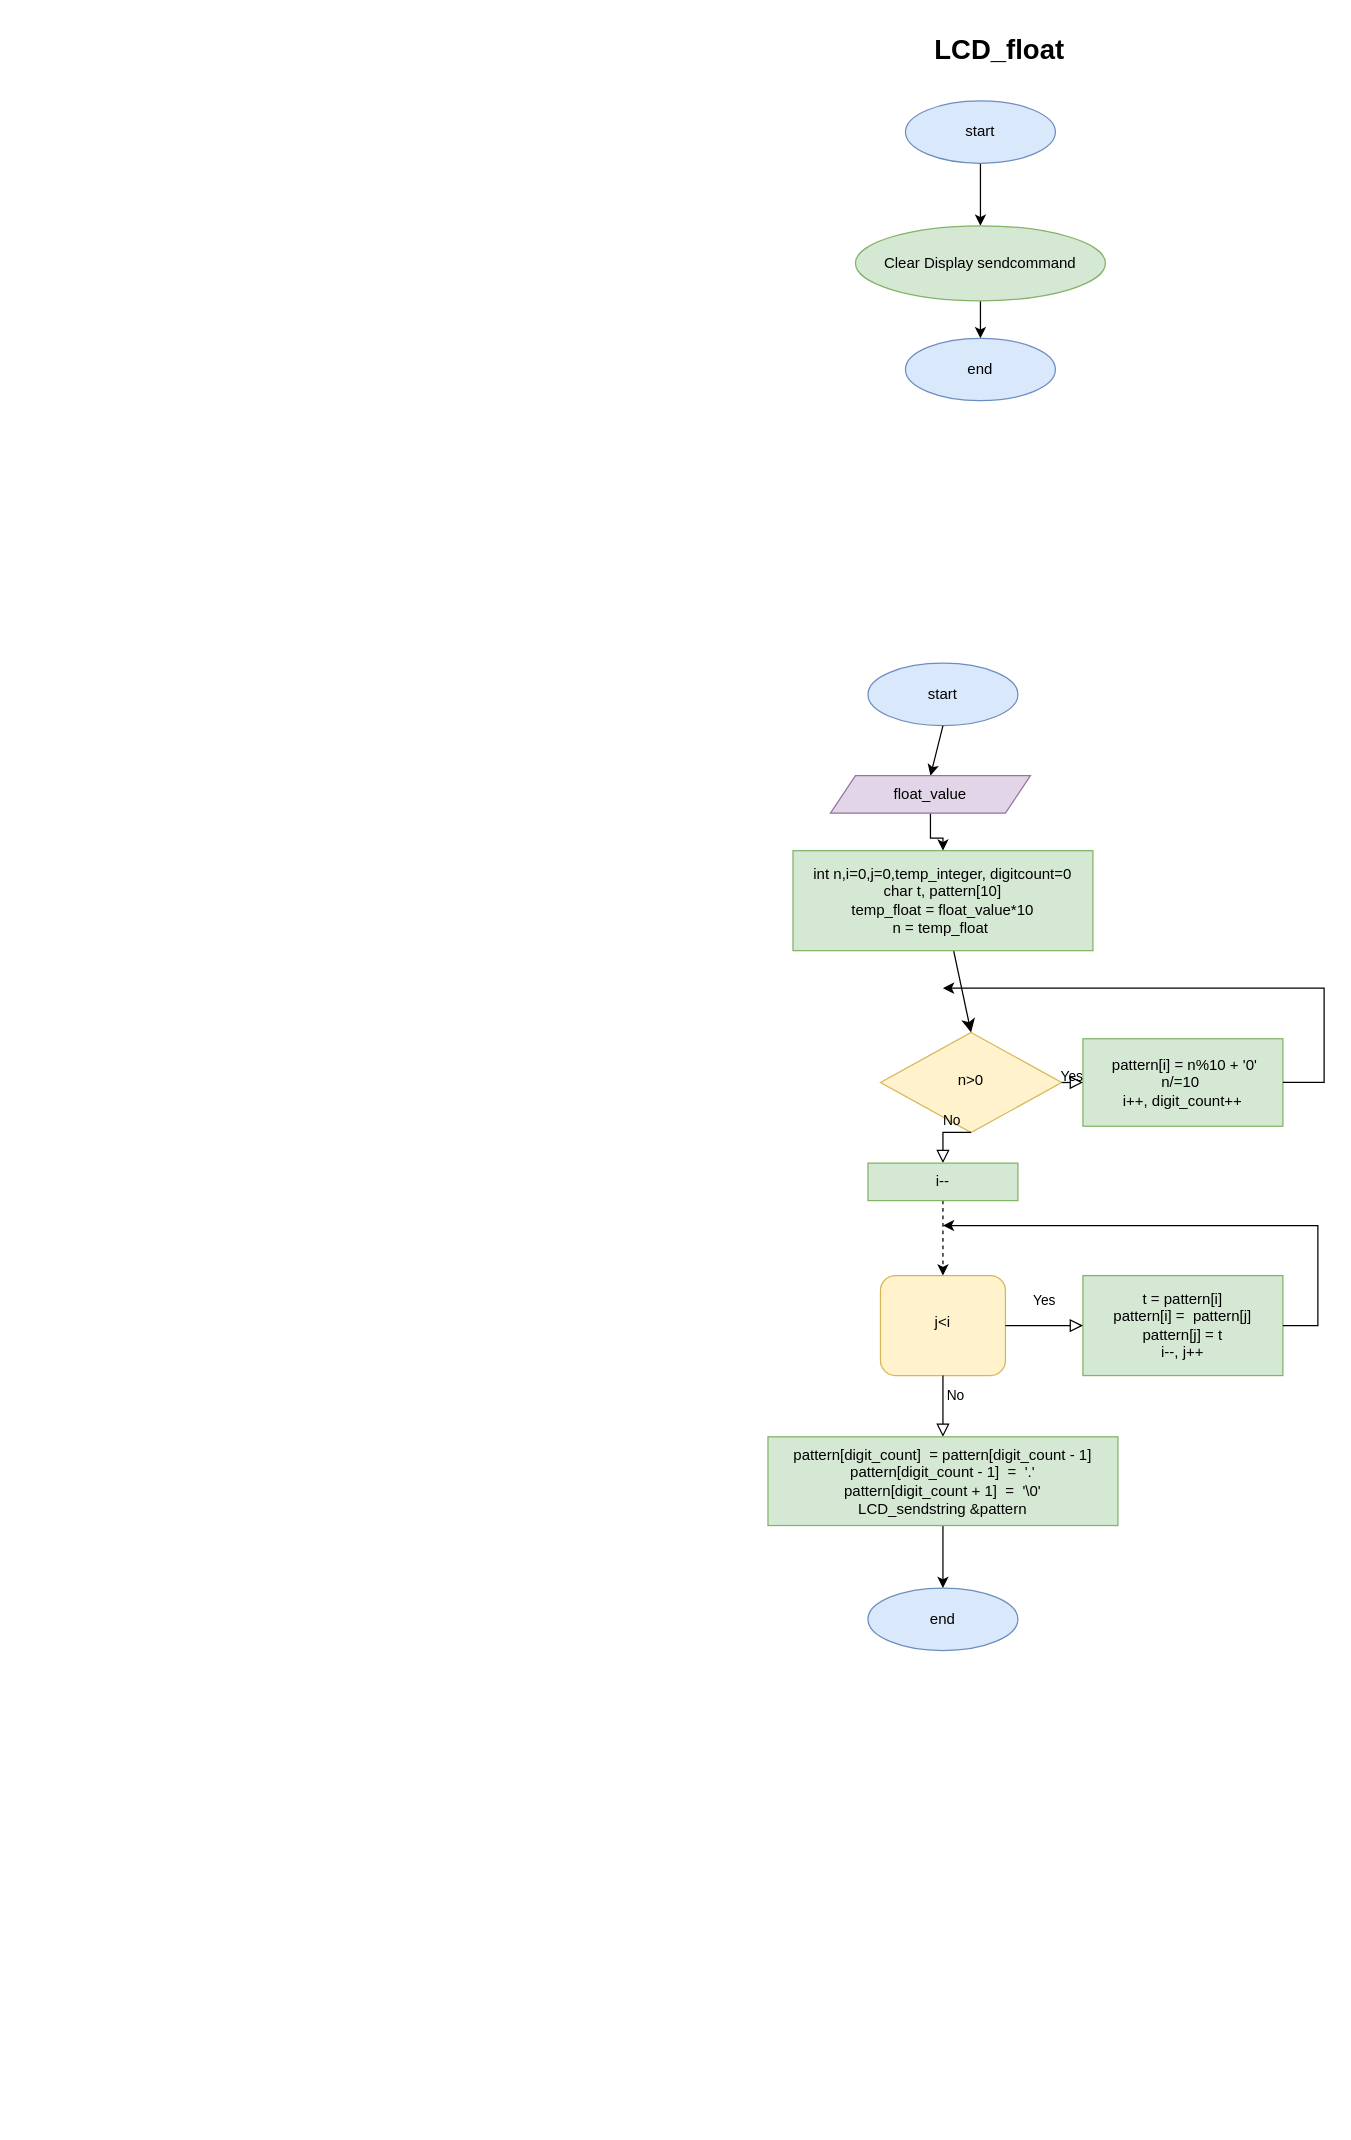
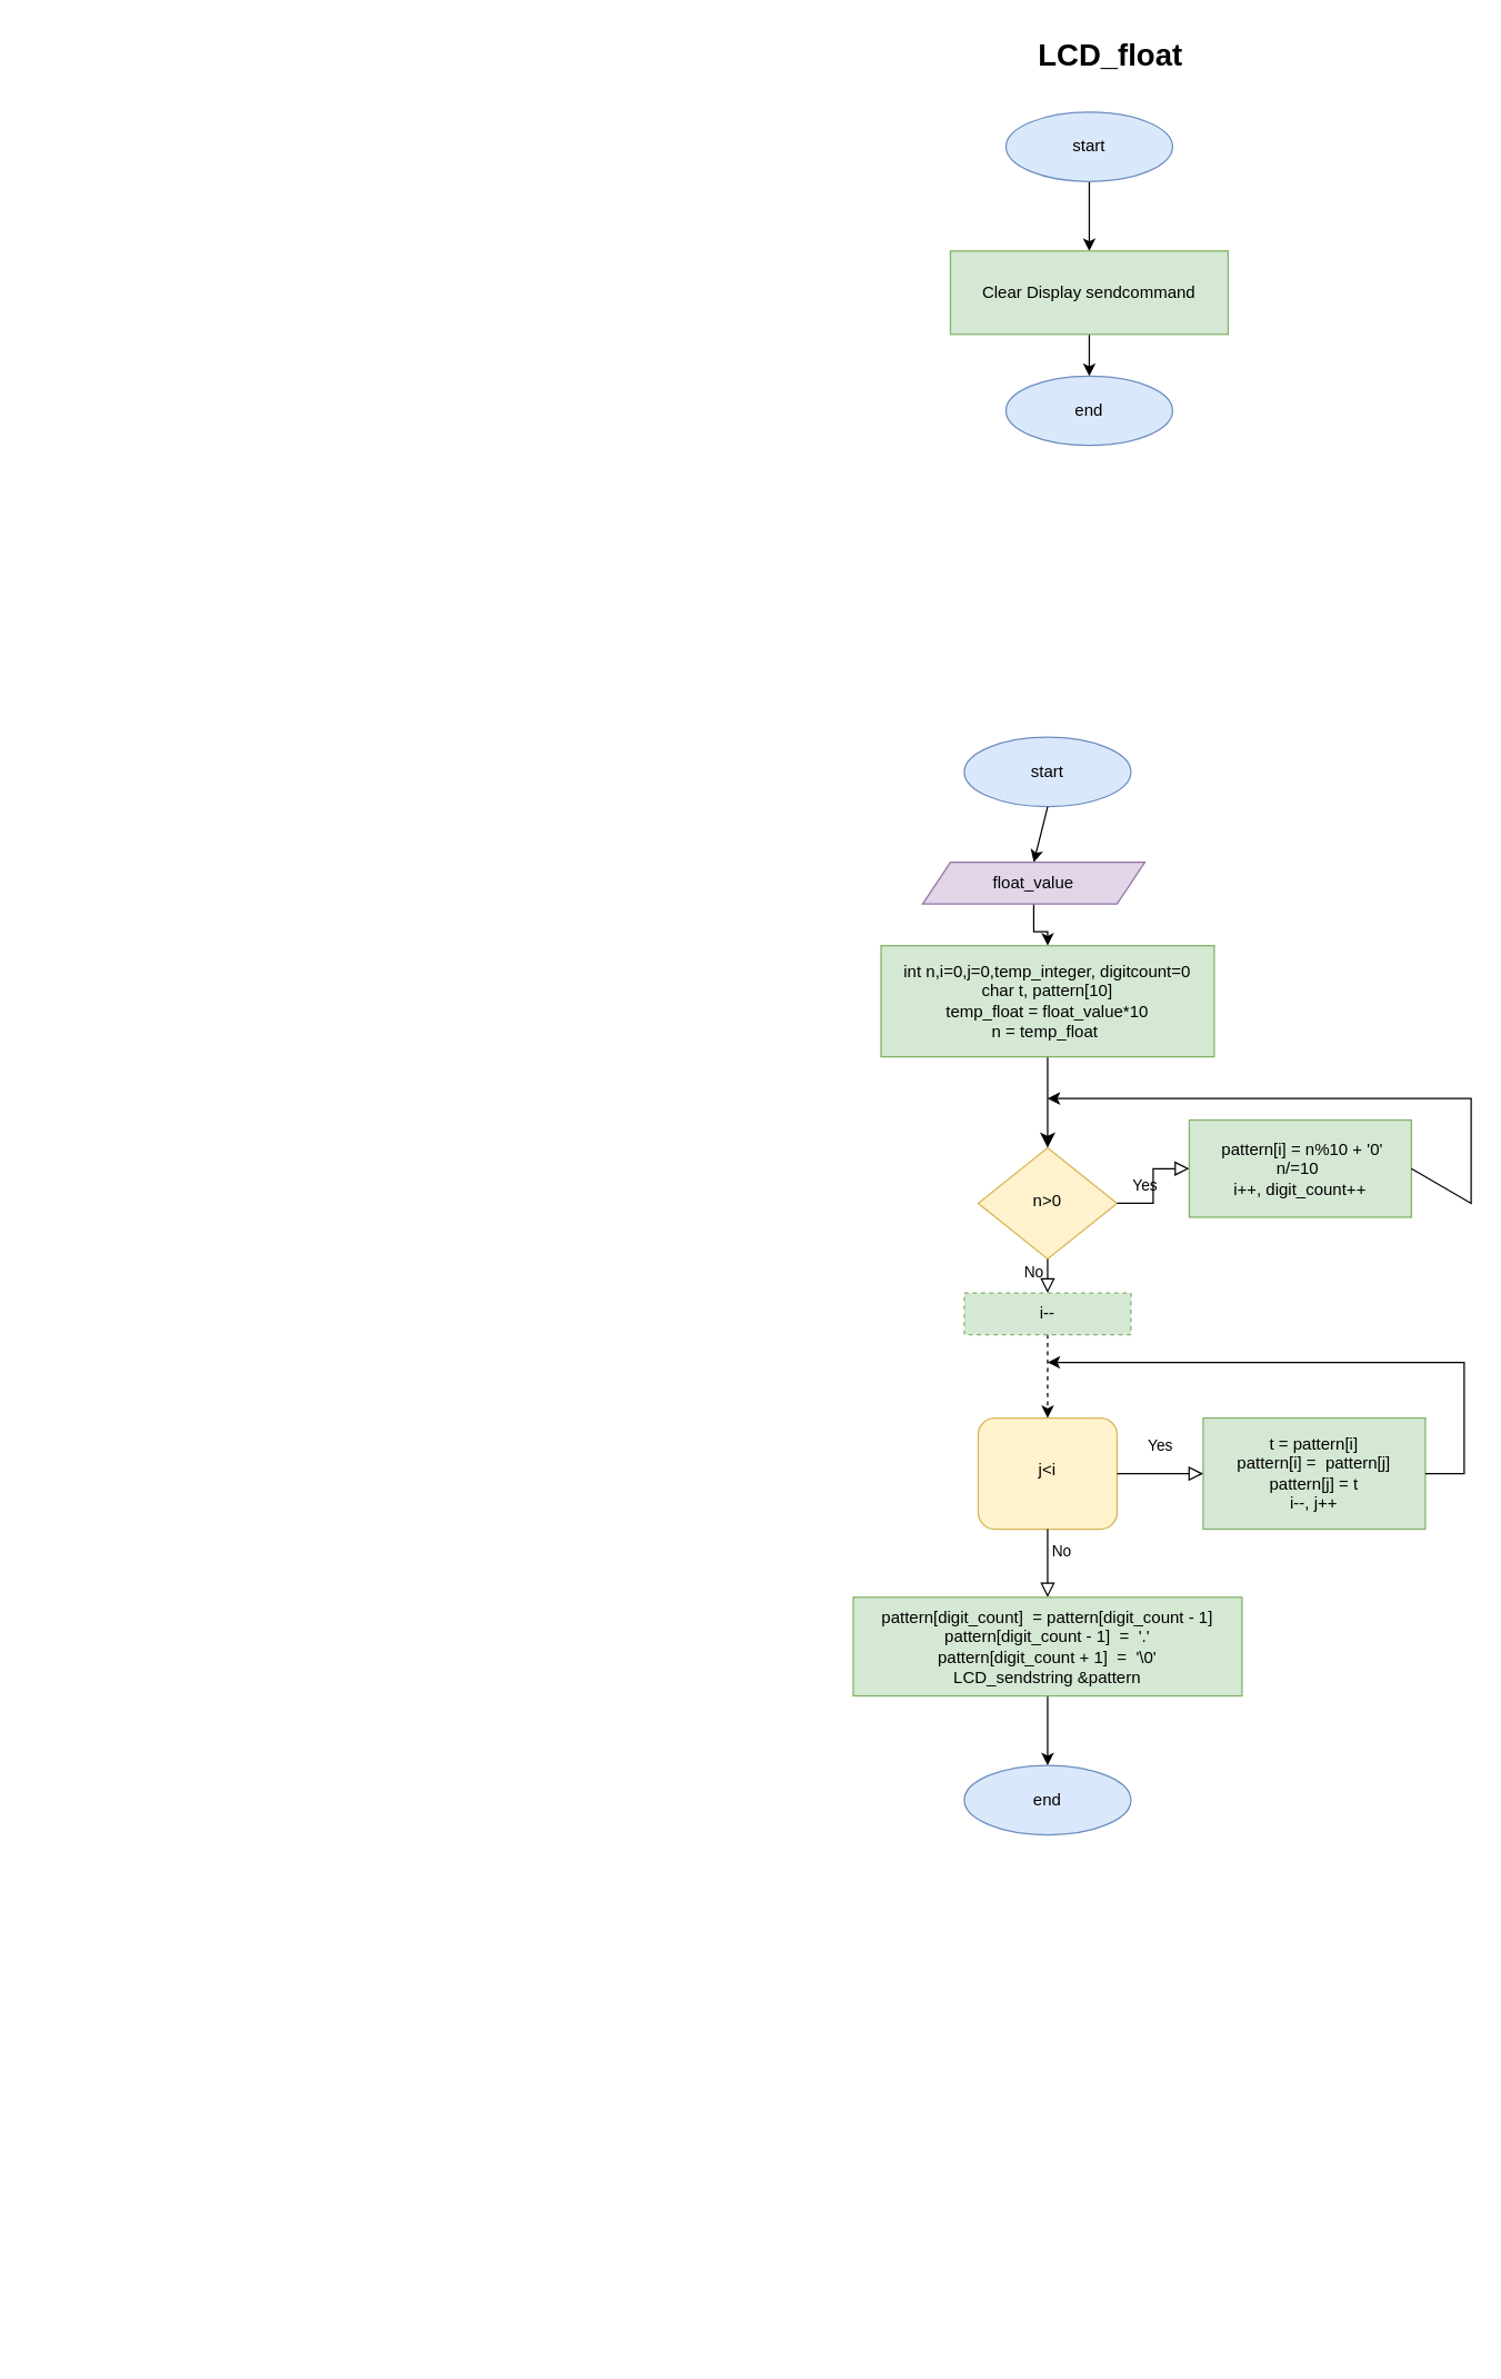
  <mxCell id="0" />
  <mxCell id="1" parent="0" />
  <mxCell id="2" value="Yes" style="rounded=0;html=1;jettySize=auto;orthogonalLoop=1;fontSize=11;endArrow=block;endFill=0;endSize=8;strokeWidth=1;shadow=0;labelBackgroundColor=none;edgeStyle=orthogonalEdgeStyle;exitX=1;exitY=0.5;exitDx=0;exitDy=0;entryX=0;entryY=0.5;entryDx=0;entryDy=0;" parent="1" edge="1"><mxGeometry y="20" relative="1" as="geometry"><mxPoint as="offset" /><mxPoint x="20" y="1690" as="targetPoint" /></mxGeometry></mxCell>
  <mxCell id="3" value="start" style="ellipse;whiteSpace=wrap;html=1;fillColor=#dae8fc;strokeColor=#6c8ebf;" parent="1" vertex="1"><mxGeometry x="694" y="530" width="120" height="50" as="geometry" /></mxCell>
  <mxCell id="4" value="" style="endArrow=classic;html=1;rounded=0;exitX=0.5;exitY=1;exitDx=0;exitDy=0;entryX=0.5;entryY=0;entryDx=0;entryDy=0;" parent="1" source="3" target="6" edge="1"><mxGeometry width="50" height="50" relative="1" as="geometry"><mxPoint x="754" y="614" as="sourcePoint" /><mxPoint x="754" y="644" as="targetPoint" /></mxGeometry></mxCell>
  <mxCell id="5" value="" style="edgeStyle=orthogonalEdgeStyle;rounded=0;orthogonalLoop=1;jettySize=auto;html=1;" parent="1" source="6" target="14" edge="1"><mxGeometry relative="1" as="geometry" /></mxCell>
  <mxCell id="6" value="float_value" style="shape=parallelogram;perimeter=parallelogramPerimeter;whiteSpace=wrap;html=1;fixedSize=1;fillColor=#e1d5e7;strokeColor=#9673a6;" parent="1" vertex="1"><mxGeometry x="664" y="620" width="160" height="30" as="geometry" /></mxCell>
  <mxCell id="7" value="end" style="ellipse;whiteSpace=wrap;html=1;fillColor=#dae8fc;strokeColor=#6c8ebf;" parent="1" vertex="1"><mxGeometry x="694" y="1270" width="120" height="50" as="geometry" /></mxCell>
- <mxCell id="8" value="&lt;font style=&quot;font-size: 12px;&quot;&gt;&amp;nbsp;pattern[i] = n%10 + '0'&lt;br&gt;n/=10&amp;nbsp;&lt;br&gt;i++, digit_count++&lt;br&gt;&lt;/font&gt;" style="rounded=0;whiteSpace=wrap;html=1;fillColor=#d5e8d4;strokeColor=#82b366;" parent="1" vertex="1"><mxGeometry x="866" y="830.5" width="160" height="70" as="geometry" /></mxCell>
- <mxCell id="9" value="n&amp;gt;0" style="rhombus;whiteSpace=wrap;html=1;shadow=0;fontFamily=Helvetica;fontSize=12;align=center;strokeWidth=1;spacing=6;spacingTop=-4;fillColor=#fff2cc;strokeColor=#d6b656;" parent="1" vertex="1"><mxGeometry x="704" y="825.5" width="145" height="80" as="geometry" /></mxCell>
+ <mxCell id="8" value="&lt;font style=&quot;font-size: 12px;&quot;&gt;&amp;nbsp;pattern[i] = n%10 + '0'&lt;br&gt;n/=10&amp;nbsp;&lt;br&gt;i++, digit_count++&lt;br&gt;&lt;/font&gt;" style="rounded=0;whiteSpace=wrap;html=1;fillColor=#d5e8d4;strokeColor=#82b366;" parent="1" vertex="1"><mxGeometry x="856" y="805.5" width="160" height="70" as="geometry" /></mxCell>
+ <mxCell id="9" value="n&amp;gt;0" style="rhombus;whiteSpace=wrap;html=1;shadow=0;fontFamily=Helvetica;fontSize=12;align=center;strokeWidth=1;spacing=6;spacingTop=-4;fillColor=#fff2cc;strokeColor=#d6b656;" parent="1" vertex="1"><mxGeometry x="704" y="825.5" width="100" height="80" as="geometry" /></mxCell>
  <mxCell id="10" value="Yes" style="rounded=0;html=1;jettySize=auto;orthogonalLoop=1;fontSize=11;endArrow=block;endFill=0;endSize=8;strokeWidth=1;shadow=0;labelBackgroundColor=none;edgeStyle=orthogonalEdgeStyle;exitX=1;exitY=0.5;exitDx=0;exitDy=0;entryX=0;entryY=0.5;entryDx=0;entryDy=0;" parent="1" source="9" target="8" edge="1"><mxGeometry x="0.008" y="5" relative="1" as="geometry"><mxPoint x="-1" as="offset" /><mxPoint x="1034" y="889.26" as="targetPoint" /><mxPoint x="969" y="889.26" as="sourcePoint" /></mxGeometry></mxCell>
  <mxCell id="11" value="No" style="edgeStyle=orthogonalEdgeStyle;rounded=0;html=1;jettySize=auto;orthogonalLoop=1;fontSize=11;endArrow=block;endFill=0;endSize=8;strokeWidth=1;shadow=0;labelBackgroundColor=none;exitX=0.5;exitY=1;exitDx=0;exitDy=0;entryX=0.5;entryY=0;entryDx=0;entryDy=0;" parent="1" source="9" target="21" edge="1"><mxGeometry x="-0.3" y="-10" relative="1" as="geometry"><mxPoint as="offset" /><mxPoint x="289" y="939.5" as="sourcePoint" /><mxPoint x="574" y="910" as="targetPoint" /></mxGeometry></mxCell>
  <mxCell id="12" value="" style="endArrow=classic;html=1;rounded=0;exitX=1;exitY=0.5;exitDx=0;exitDy=0;" parent="1" source="8" edge="1"><mxGeometry width="50" height="50" relative="1" as="geometry"><mxPoint x="709" y="935.5" as="sourcePoint" /><mxPoint x="754" y="790" as="targetPoint" /><Array as="points"><mxPoint x="1059" y="865.5" /><mxPoint x="1059" y="790" /></Array></mxGeometry></mxCell>
  <mxCell id="13" style="edgeStyle=none;curved=1;rounded=0;orthogonalLoop=1;jettySize=auto;html=1;entryX=0.5;entryY=0;entryDx=0;entryDy=0;fontSize=12;startSize=8;endSize=8;" edge="1" parent="1" source="14" target="9"><mxGeometry relative="1" as="geometry" /></mxCell>
  <mxCell id="14" value="&lt;font style=&quot;font-size: 12px;&quot;&gt;int n,i=0,j=0,temp_integer, digitcount=0&lt;br&gt;char t,&amp;nbsp;pattern[10]&lt;br&gt;temp_float = float_value*10&lt;br&gt;n = temp_float&amp;nbsp;&lt;/font&gt;" style="rounded=0;whiteSpace=wrap;html=1;fillColor=#d5e8d4;strokeColor=#82b366;" parent="1" vertex="1"><mxGeometry x="634" y="680" width="240" height="80" as="geometry" /></mxCell>
  <mxCell id="15" value="&lt;font style=&quot;font-size: 12px;&quot;&gt;t = pattern[i]&lt;br&gt;pattern[i] =&amp;nbsp; pattern[j]&lt;br&gt;pattern[j] = t&lt;br&gt;i--, j++&lt;br&gt;&lt;/font&gt;" style="rounded=0;whiteSpace=wrap;html=1;fillColor=#d5e8d4;strokeColor=#82b366;" parent="1" vertex="1"><mxGeometry x="866" y="1020" width="160" height="80" as="geometry" /></mxCell>
  <mxCell id="16" value="j&amp;lt;i" style="whiteSpace=wrap;html=1;shadow=0;fontFamily=Helvetica;fontSize=12;align=center;strokeWidth=1;spacing=6;spacingTop=-4;fillColor=#fff2cc;strokeColor=#d6b656;rounded=1;" parent="1" vertex="1"><mxGeometry x="704" y="1020" width="100" height="80" as="geometry" /></mxCell>
  <mxCell id="17" value="Yes" style="rounded=0;html=1;jettySize=auto;orthogonalLoop=1;fontSize=11;endArrow=block;endFill=0;endSize=8;strokeWidth=1;shadow=0;labelBackgroundColor=none;edgeStyle=orthogonalEdgeStyle;exitX=1;exitY=0.5;exitDx=0;exitDy=0;entryX=0;entryY=0.5;entryDx=0;entryDy=0;" parent="1" source="16" target="15" edge="1"><mxGeometry y="20" relative="1" as="geometry"><mxPoint as="offset" /><mxPoint x="1034" y="1083.76" as="targetPoint" /><mxPoint x="969" y="1083.76" as="sourcePoint" /></mxGeometry></mxCell>
  <mxCell id="18" value="No" style="edgeStyle=orthogonalEdgeStyle;rounded=0;html=1;jettySize=auto;orthogonalLoop=1;fontSize=11;endArrow=block;endFill=0;endSize=8;strokeWidth=1;shadow=0;labelBackgroundColor=none;exitX=0.5;exitY=1;exitDx=0;exitDy=0;entryX=0.5;entryY=0;entryDx=0;entryDy=0;" parent="1" source="16" target="23" edge="1"><mxGeometry x="-0.333" y="10" relative="1" as="geometry"><mxPoint as="offset" /><mxPoint x="289" y="1134" as="sourcePoint" /><mxPoint x="754" y="1150" as="targetPoint" /></mxGeometry></mxCell>
  <mxCell id="19" value="" style="endArrow=classic;html=1;rounded=0;exitX=1;exitY=0.5;exitDx=0;exitDy=0;" parent="1" source="15" edge="1"><mxGeometry width="50" height="50" relative="1" as="geometry"><mxPoint x="1034" y="1070" as="sourcePoint" /><mxPoint x="754" y="980" as="targetPoint" /><Array as="points"><mxPoint x="1054" y="1060" /><mxPoint x="1054" y="980" /><mxPoint x="994" y="980" /></Array></mxGeometry></mxCell>
  <mxCell id="20" value="" style="edgeStyle=orthogonalEdgeStyle;rounded=0;orthogonalLoop=1;jettySize=auto;html=1;entryX=0.5;entryY=0;entryDx=0;entryDy=0;dashed=1;" parent="1" source="21" target="16" edge="1"><mxGeometry relative="1" as="geometry"><mxPoint x="714" y="1000" as="targetPoint" /></mxGeometry></mxCell>
- <mxCell id="21" value="i--" style="rounded=0;whiteSpace=wrap;html=1;fillColor=#d5e8d4;strokeColor=#82b366;" parent="1" vertex="1"><mxGeometry x="694" y="930" width="120" height="30" as="geometry" /></mxCell>
+ <mxCell id="21" value="i--" style="rounded=0;whiteSpace=wrap;html=1;fillColor=#d5e8d4;strokeColor=#82b366;dashed=1;" parent="1" vertex="1"><mxGeometry x="694" y="930" width="120" height="30" as="geometry" /></mxCell>
  <mxCell id="22" value="" style="edgeStyle=orthogonalEdgeStyle;rounded=0;orthogonalLoop=1;jettySize=auto;html=1;" parent="1" source="23" target="7" edge="1"><mxGeometry relative="1" as="geometry" /></mxCell>
  <mxCell id="23" value="pattern[digit_count]&amp;nbsp; = pattern[digit_count - 1]&lt;br&gt;pattern[digit_count - 1]&amp;nbsp; =&amp;nbsp; '.'&lt;br&gt;pattern[digit_count + 1]&amp;nbsp; =&amp;nbsp; '\0'&lt;br&gt;LCD_sendstring &amp;amp;pattern" style="rounded=0;whiteSpace=wrap;html=1;fillColor=#d5e8d4;strokeColor=#82b366;" parent="1" vertex="1"><mxGeometry x="614" y="1149" width="280" height="71" as="geometry" /></mxCell>
  <mxCell id="24" value="&lt;span style=&quot;font-size: 22px;&quot;&gt;&lt;b&gt;LCD_float&lt;/b&gt;&lt;/span&gt;" style="text;html=1;align=center;verticalAlign=middle;resizable=0;points=[];autosize=1;strokeColor=none;fillColor=none;" parent="1" vertex="1"><mxGeometry x="734" y="20" width="130" height="40" as="geometry" /></mxCell>
  <mxCell id="25" value="" style="edgeStyle=orthogonalEdgeStyle;rounded=0;orthogonalLoop=1;jettySize=auto;html=1;" parent="1" source="26" target="28" edge="1"><mxGeometry relative="1" as="geometry" /></mxCell>
  <mxCell id="26" value="start" style="ellipse;whiteSpace=wrap;html=1;fillColor=#dae8fc;strokeColor=#6c8ebf;" parent="1" vertex="1"><mxGeometry x="724" y="80" width="120" height="50" as="geometry" /></mxCell>
  <mxCell id="27" value="" style="edgeStyle=orthogonalEdgeStyle;rounded=0;orthogonalLoop=1;jettySize=auto;html=1;" parent="1" source="28" target="29" edge="1"><mxGeometry relative="1" as="geometry" /></mxCell>
- <mxCell id="28" value="&lt;font style=&quot;&quot;&gt;Clear Display sendcommand&lt;br&gt;&lt;/font&gt;" style="ellipse;whiteSpace=wrap;html=1;fillColor=#d5e8d4;strokeColor=#82b366;" parent="1" vertex="1"><mxGeometry x="684" y="180" width="200" height="60" as="geometry" /></mxCell>
+ <mxCell id="28" value="&lt;font style=&quot;&quot;&gt;Clear Display sendcommand&lt;br&gt;&lt;/font&gt;" style="rounded=0;whiteSpace=wrap;html=1;fillColor=#d5e8d4;strokeColor=#82b366;" parent="1" vertex="1"><mxGeometry x="684" y="180" width="200" height="60" as="geometry" /></mxCell>
  <mxCell id="29" value="end" style="ellipse;whiteSpace=wrap;html=1;fillColor=#dae8fc;strokeColor=#6c8ebf;" parent="1" vertex="1"><mxGeometry x="724" y="270" width="120" height="50" as="geometry" /></mxCell>
